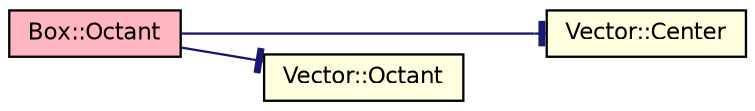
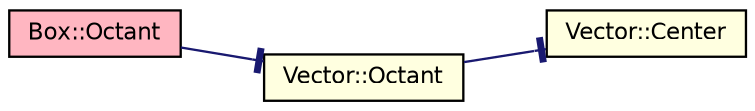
  digraph {
    rankdir=LR
    node [color=black fillcolor=lightyellow fontname=Helvetica fontsize=10 shape=record style=filled]
    edge [arrowhead=tee color=midnightblue fontname=Helvetica fontsize=10 labelfontname=Helvetica labelfontsize=10 style=solid]
    n1 [fillcolor=lightpink fontcolor=black height=0.2 label="Box::Octant" width=0.4]
    n2 [height=0.2 label="Vector::Center" width=0.4]
    n3 [height=0.2 label="Vector::Octant" width=0.4]
-   n1 -> n2
+   n3 -> n2
    n1 -> n3
  }
